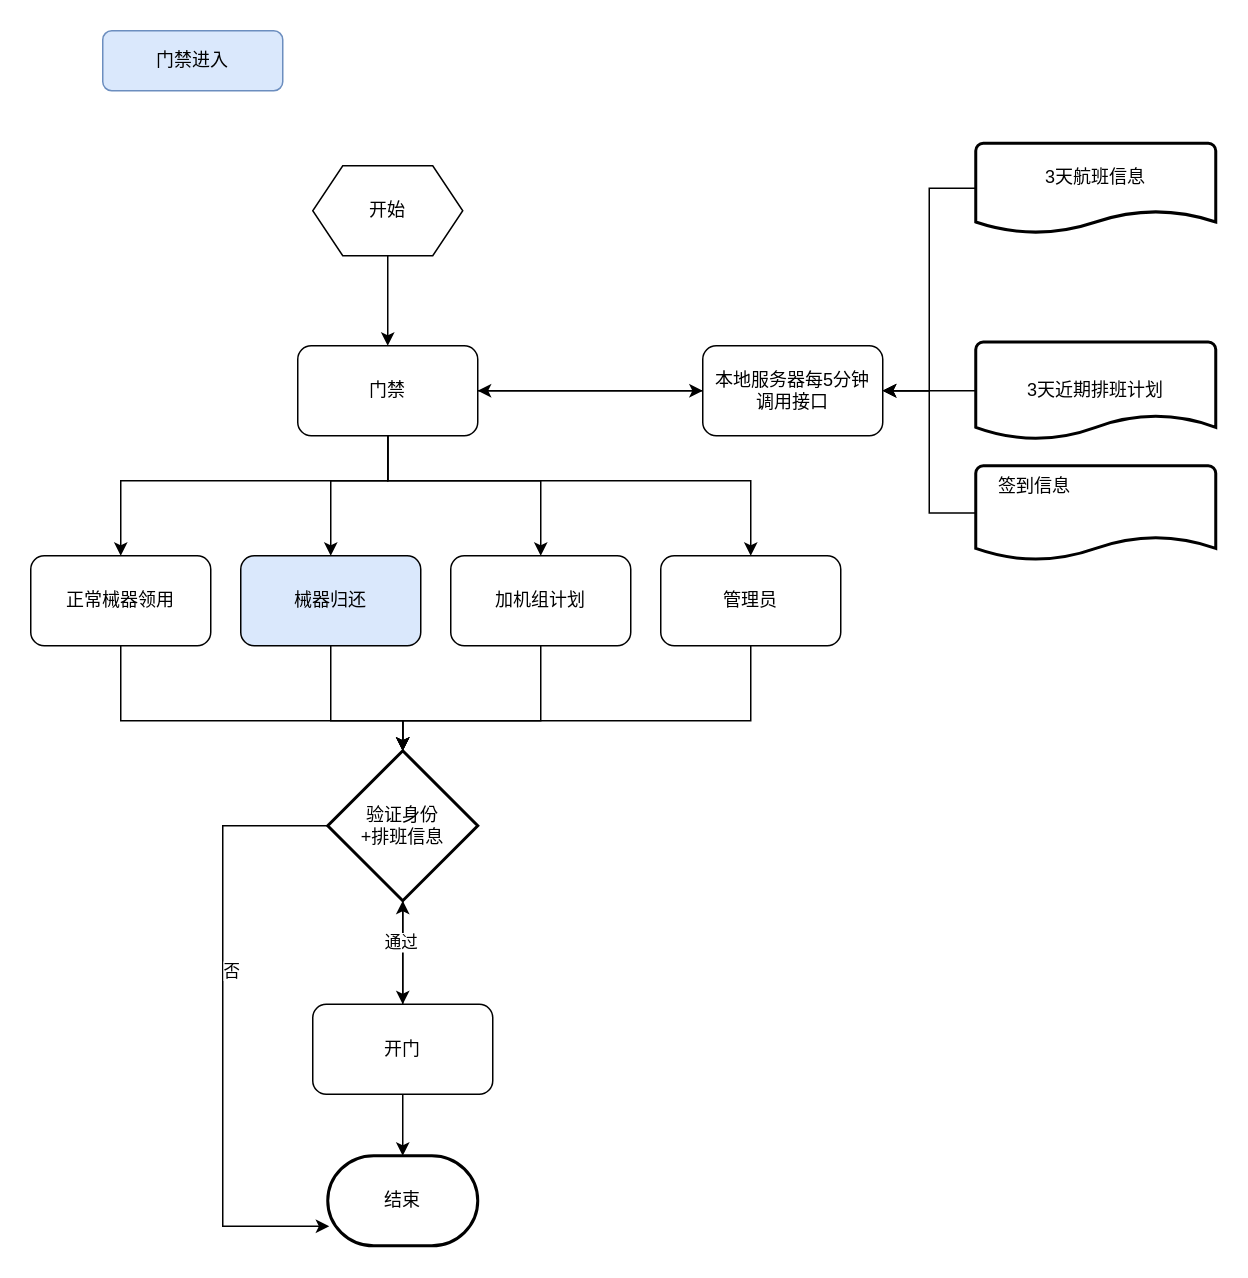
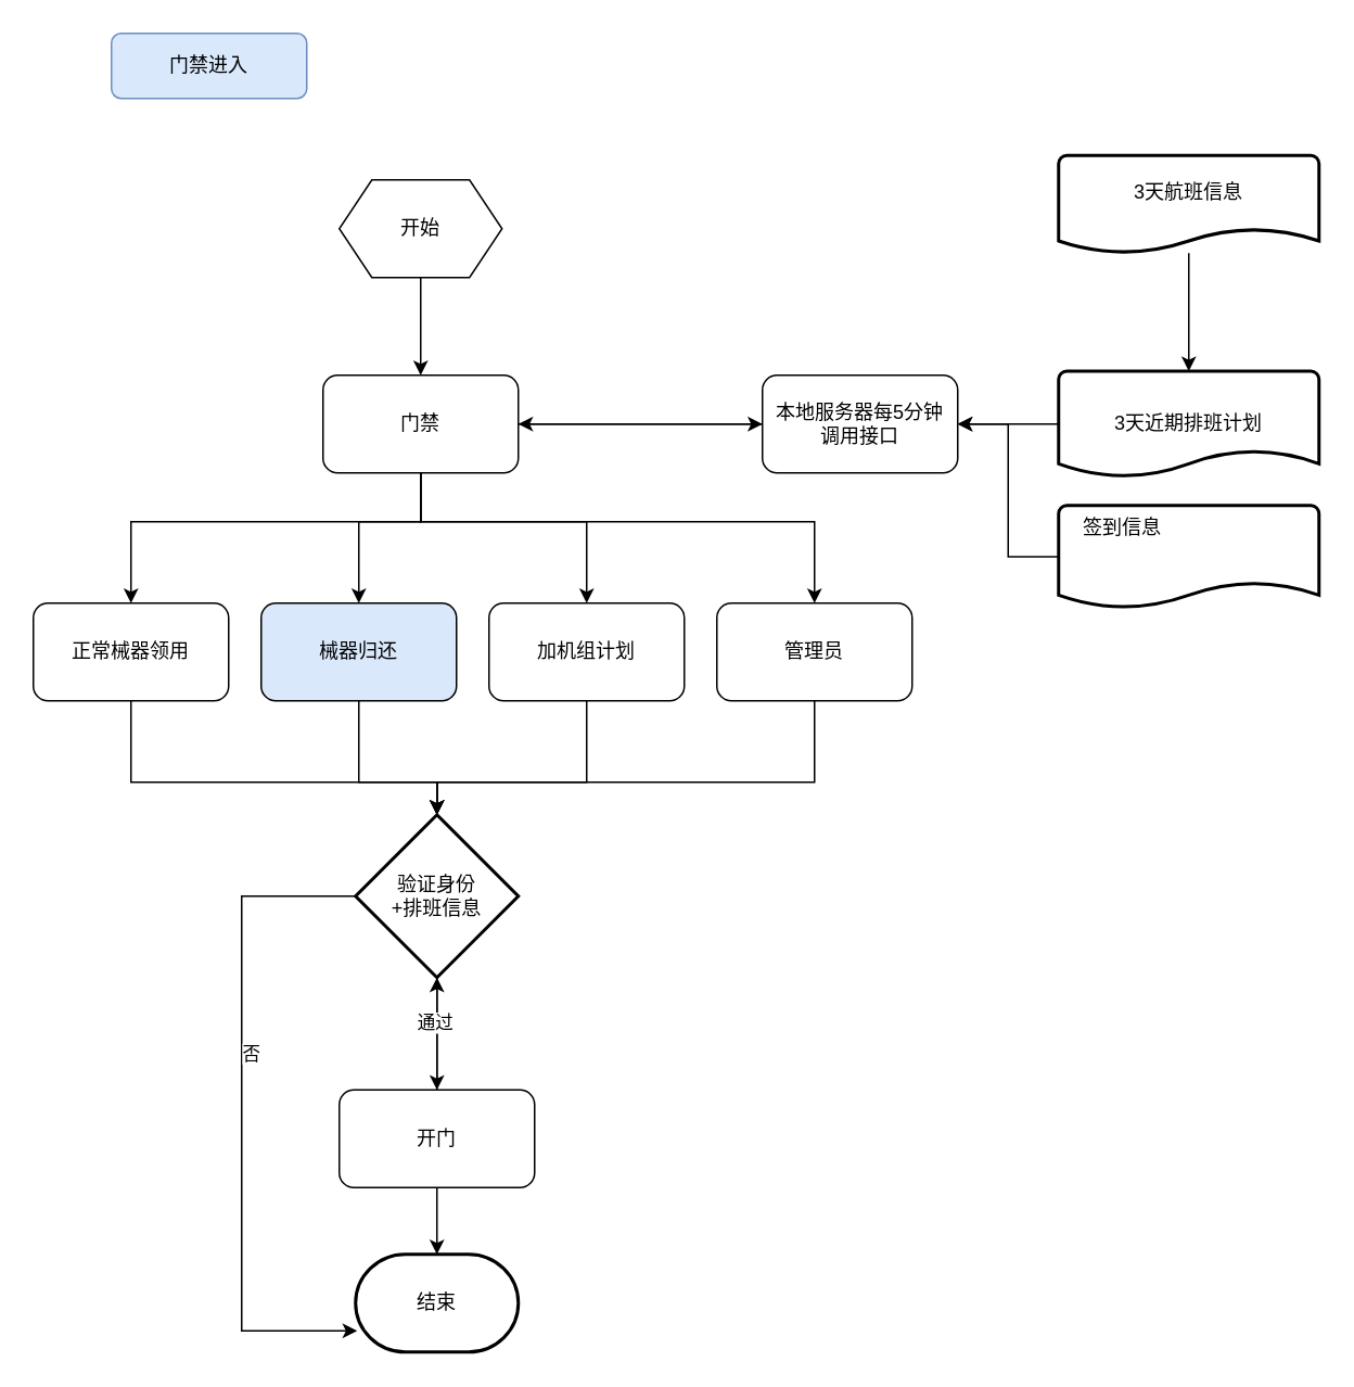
  <mxCell id="0" />
  <mxCell id="1" parent="0" />
  <mxCell id="2" value="门禁进入" style="rounded=1;whiteSpace=wrap;html=1;fontSize=12;glass=0;strokeWidth=1;shadow=0;fillColor=#dae8fc;strokeColor=#6c8ebf;" vertex="1" parent="1"><mxGeometry x="68" y="20" width="120" height="40" as="geometry" /></mxCell>
  <mxCell id="3" value="" style="edgeStyle=orthogonalEdgeStyle;rounded=0;orthogonalLoop=1;jettySize=auto;html=1;" edge="1" parent="1" source="4" target="10"><mxGeometry relative="1" as="geometry" /></mxCell>
  <mxCell id="4" value="开始" style="shape=hexagon;perimeter=hexagonPerimeter2;whiteSpace=wrap;html=1;fixedSize=1;" vertex="1" parent="1"><mxGeometry x="208" y="110" width="100" height="60" as="geometry" /></mxCell>
  <mxCell id="5" style="edgeStyle=orthogonalEdgeStyle;rounded=0;orthogonalLoop=1;jettySize=auto;html=1;entryX=0.5;entryY=0;entryDx=0;entryDy=0;" edge="1" parent="1" source="10" target="21"><mxGeometry relative="1" as="geometry"><Array as="points"><mxPoint x="258" y="320" /><mxPoint x="80" y="320" /></Array></mxGeometry></mxCell>
  <mxCell id="6" style="edgeStyle=orthogonalEdgeStyle;rounded=0;orthogonalLoop=1;jettySize=auto;html=1;" edge="1" parent="1" source="10" target="28"><mxGeometry relative="1" as="geometry"><Array as="points"><mxPoint x="258" y="320" /><mxPoint x="220" y="320" /></Array></mxGeometry></mxCell>
  <mxCell id="7" style="edgeStyle=orthogonalEdgeStyle;rounded=0;orthogonalLoop=1;jettySize=auto;html=1;entryX=0.5;entryY=0;entryDx=0;entryDy=0;" edge="1" parent="1" source="10" target="23"><mxGeometry relative="1" as="geometry"><Array as="points"><mxPoint x="258" y="320" /><mxPoint x="360" y="320" /></Array></mxGeometry></mxCell>
  <mxCell id="8" style="edgeStyle=orthogonalEdgeStyle;rounded=0;orthogonalLoop=1;jettySize=auto;html=1;entryX=0.5;entryY=0;entryDx=0;entryDy=0;" edge="1" parent="1" source="10" target="29"><mxGeometry relative="1" as="geometry"><Array as="points"><mxPoint x="258" y="320" /><mxPoint x="500" y="320" /></Array></mxGeometry></mxCell>
  <mxCell id="9" style="edgeStyle=orthogonalEdgeStyle;rounded=0;orthogonalLoop=1;jettySize=auto;html=1;entryX=0;entryY=0.5;entryDx=0;entryDy=0;" edge="1" parent="1" source="10" target="12"><mxGeometry relative="1" as="geometry" /></mxCell>
  <mxCell id="10" value="门禁" style="rounded=1;whiteSpace=wrap;html=1;" vertex="1" parent="1"><mxGeometry x="198" y="230" width="120" height="60" as="geometry" /></mxCell>
  <mxCell id="11" style="edgeStyle=orthogonalEdgeStyle;rounded=0;orthogonalLoop=1;jettySize=auto;html=1;entryX=1;entryY=0.5;entryDx=0;entryDy=0;" edge="1" parent="1" source="12" target="10"><mxGeometry relative="1" as="geometry" /></mxCell>
  <mxCell id="12" value="本地服务器每5分钟&lt;br&gt;调用接口" style="rounded=1;whiteSpace=wrap;html=1;" vertex="1" parent="1"><mxGeometry x="468" y="230" width="120" height="60" as="geometry" /></mxCell>
- <mxCell id="13" style="edgeStyle=orthogonalEdgeStyle;rounded=0;orthogonalLoop=1;jettySize=auto;html=1;entryX=1;entryY=0.5;entryDx=0;entryDy=0;" edge="1" parent="1" source="14" target="12"><mxGeometry relative="1" as="geometry" /></mxCell>
+ <mxCell id="13" style="edgeStyle=orthogonalEdgeStyle;rounded=0;orthogonalLoop=1;jettySize=auto;html=1;" edge="1" parent="1" source="14" target="16"><mxGeometry relative="1" as="geometry" /></mxCell>
  <mxCell id="14" value="3天航班信息&#10;" style="strokeWidth=2;shape=mxgraph.flowchart.document2;size=0.25;align=center;whiteSpace=wrap;labelBackgroundColor=none;labelBorderColor=none;verticalAlign=middle;" vertex="1" parent="1"><mxGeometry x="650" y="95" width="160" height="60" as="geometry" /></mxCell>
  <mxCell id="15" style="edgeStyle=orthogonalEdgeStyle;rounded=0;orthogonalLoop=1;jettySize=auto;html=1;entryX=1;entryY=0.5;entryDx=0;entryDy=0;" edge="1" parent="1" source="16" target="12"><mxGeometry relative="1" as="geometry" /></mxCell>
  <mxCell id="16" value="3天近期排班计划&lt;br&gt;" style="strokeWidth=2;html=1;shape=mxgraph.flowchart.document2;whiteSpace=wrap;size=0.25;verticalAlign=middle;align=center;" vertex="1" parent="1"><mxGeometry x="650" y="227.5" width="160" height="65" as="geometry" /></mxCell>
  <mxCell id="17" style="edgeStyle=orthogonalEdgeStyle;rounded=0;orthogonalLoop=1;jettySize=auto;html=1;entryX=1;entryY=0.5;entryDx=0;entryDy=0;" edge="1" parent="1" source="18" target="12"><mxGeometry relative="1" as="geometry" /></mxCell>
  <mxCell id="18" value="&lt;span style=&quot;&quot;&gt;&lt;span style=&quot;&quot;&gt;&amp;nbsp;&amp;nbsp;&amp;nbsp;&amp;nbsp;&lt;/span&gt;&lt;/span&gt;签到信息" style="strokeWidth=2;html=1;shape=mxgraph.flowchart.document2;whiteSpace=wrap;size=0.25;verticalAlign=top;align=left;" vertex="1" parent="1"><mxGeometry x="650" y="310" width="160" height="63" as="geometry" /></mxCell>
  <mxCell id="19" value="" style="edgeStyle=orthogonalEdgeStyle;rounded=0;orthogonalLoop=1;jettySize=auto;html=1;" edge="1" parent="1" source="20" target="27"><mxGeometry relative="1" as="geometry" /></mxCell>
  <mxCell id="20" value="验证身份&lt;br&gt;+排班信息" style="strokeWidth=2;html=1;shape=mxgraph.flowchart.decision;whiteSpace=wrap;" vertex="1" parent="1"><mxGeometry x="218" y="500" width="100" height="100" as="geometry" /></mxCell>
  <mxCell id="21" value="正常械器领用" style="rounded=1;whiteSpace=wrap;html=1;" vertex="1" parent="1"><mxGeometry x="20" y="370" width="120" height="60" as="geometry" /></mxCell>
  <mxCell id="22" style="edgeStyle=orthogonalEdgeStyle;rounded=0;orthogonalLoop=1;jettySize=auto;html=1;" edge="1" parent="1" source="23"><mxGeometry relative="1" as="geometry"><mxPoint x="268" y="500" as="targetPoint" /><Array as="points"><mxPoint x="360" y="480" /><mxPoint x="268" y="480" /></Array></mxGeometry></mxCell>
  <mxCell id="23" value="加机组计划" style="rounded=1;whiteSpace=wrap;html=1;" vertex="1" parent="1"><mxGeometry x="300" y="370" width="120" height="60" as="geometry" /></mxCell>
  <mxCell id="24" value="" style="edgeStyle=orthogonalEdgeStyle;rounded=0;orthogonalLoop=1;jettySize=auto;html=1;" edge="1" parent="1" source="27" target="33"><mxGeometry relative="1" as="geometry" /></mxCell>
  <mxCell id="25" value="" style="edgeStyle=orthogonalEdgeStyle;rounded=0;orthogonalLoop=1;jettySize=auto;html=1;" edge="1" parent="1" source="27" target="20"><mxGeometry relative="1" as="geometry" /></mxCell>
  <mxCell id="26" value="通过" style="edgeLabel;html=1;align=center;verticalAlign=middle;resizable=0;points=[];" vertex="1" connectable="0" parent="25"><mxGeometry x="0.217" y="2" relative="1" as="geometry"><mxPoint as="offset" /></mxGeometry></mxCell>
  <mxCell id="27" value="开门" style="rounded=1;whiteSpace=wrap;html=1;" vertex="1" parent="1"><mxGeometry x="208" y="669" width="120" height="60" as="geometry" /></mxCell>
  <mxCell id="28" value="械器归还" style="rounded=1;whiteSpace=wrap;html=1;fillColor=#dae8fc;" vertex="1" parent="1"><mxGeometry x="160" y="370" width="120" height="60" as="geometry" /></mxCell>
  <mxCell id="29" value="管理员" style="rounded=1;whiteSpace=wrap;html=1;" vertex="1" parent="1"><mxGeometry x="440" y="370" width="120" height="60" as="geometry" /></mxCell>
  <mxCell id="30" style="edgeStyle=orthogonalEdgeStyle;rounded=0;orthogonalLoop=1;jettySize=auto;html=1;entryX=0.5;entryY=0;entryDx=0;entryDy=0;entryPerimeter=0;" edge="1" parent="1" source="21" target="20"><mxGeometry relative="1" as="geometry"><Array as="points"><mxPoint x="80" y="480" /><mxPoint x="268" y="480" /></Array></mxGeometry></mxCell>
  <mxCell id="31" style="edgeStyle=orthogonalEdgeStyle;rounded=0;orthogonalLoop=1;jettySize=auto;html=1;entryX=0.5;entryY=0;entryDx=0;entryDy=0;entryPerimeter=0;" edge="1" parent="1" source="28" target="20"><mxGeometry relative="1" as="geometry"><Array as="points"><mxPoint x="220" y="480" /><mxPoint x="268" y="480" /></Array></mxGeometry></mxCell>
  <mxCell id="32" style="edgeStyle=orthogonalEdgeStyle;rounded=0;orthogonalLoop=1;jettySize=auto;html=1;entryX=0.5;entryY=0;entryDx=0;entryDy=0;entryPerimeter=0;" edge="1" parent="1" source="29" target="20"><mxGeometry relative="1" as="geometry"><Array as="points"><mxPoint x="500" y="480" /><mxPoint x="268" y="480" /></Array></mxGeometry></mxCell>
  <mxCell id="33" value="结束" style="strokeWidth=2;html=1;shape=mxgraph.flowchart.terminator;whiteSpace=wrap;" vertex="1" parent="1"><mxGeometry x="218" y="770" width="100" height="60" as="geometry" /></mxCell>
  <mxCell id="34" style="edgeStyle=orthogonalEdgeStyle;rounded=0;orthogonalLoop=1;jettySize=auto;html=1;entryX=0.01;entryY=0.783;entryDx=0;entryDy=0;entryPerimeter=0;" edge="1" parent="1" source="20" target="33"><mxGeometry relative="1" as="geometry"><Array as="points"><mxPoint x="148" y="550" /><mxPoint x="148" y="817" /></Array></mxGeometry></mxCell>
  <mxCell id="35" value="否" style="edgeLabel;html=1;align=center;verticalAlign=middle;resizable=0;points=[];" vertex="1" connectable="0" parent="34"><mxGeometry x="-0.186" y="5" relative="1" as="geometry"><mxPoint as="offset" /></mxGeometry></mxCell>
